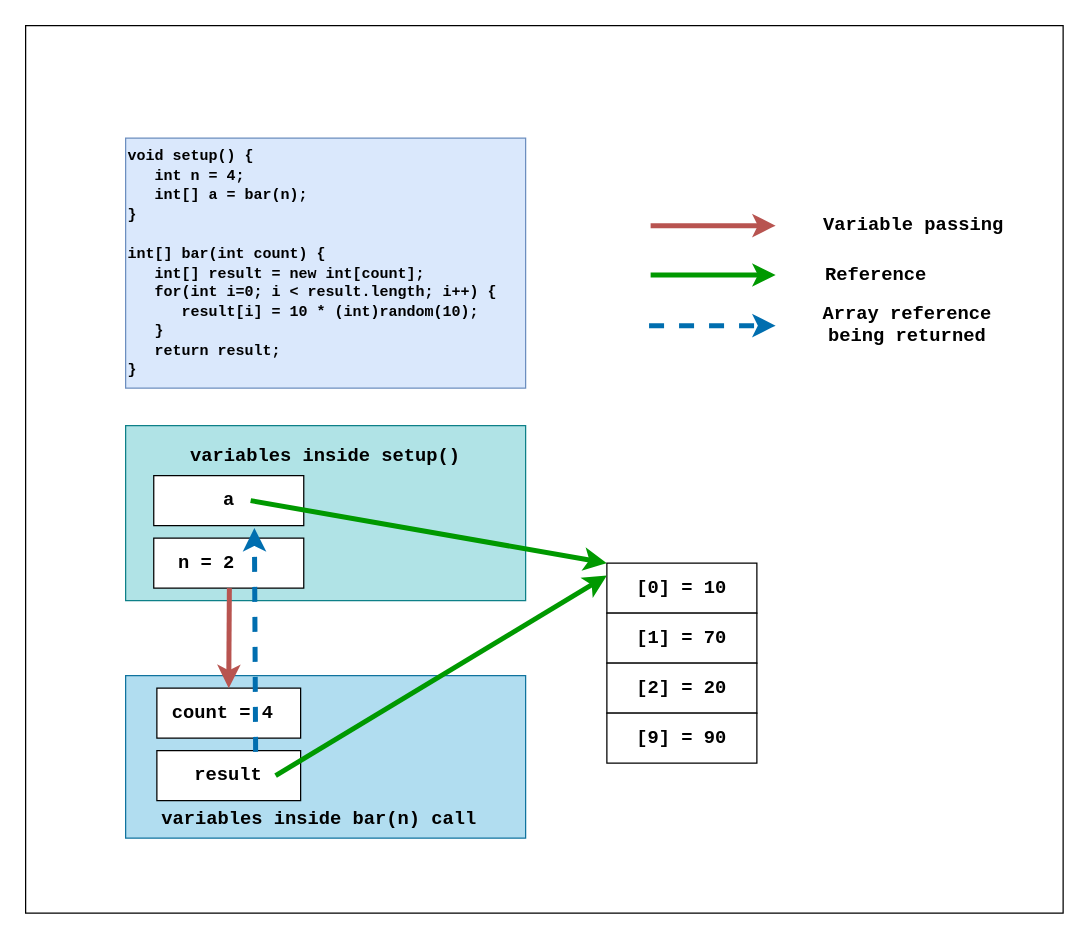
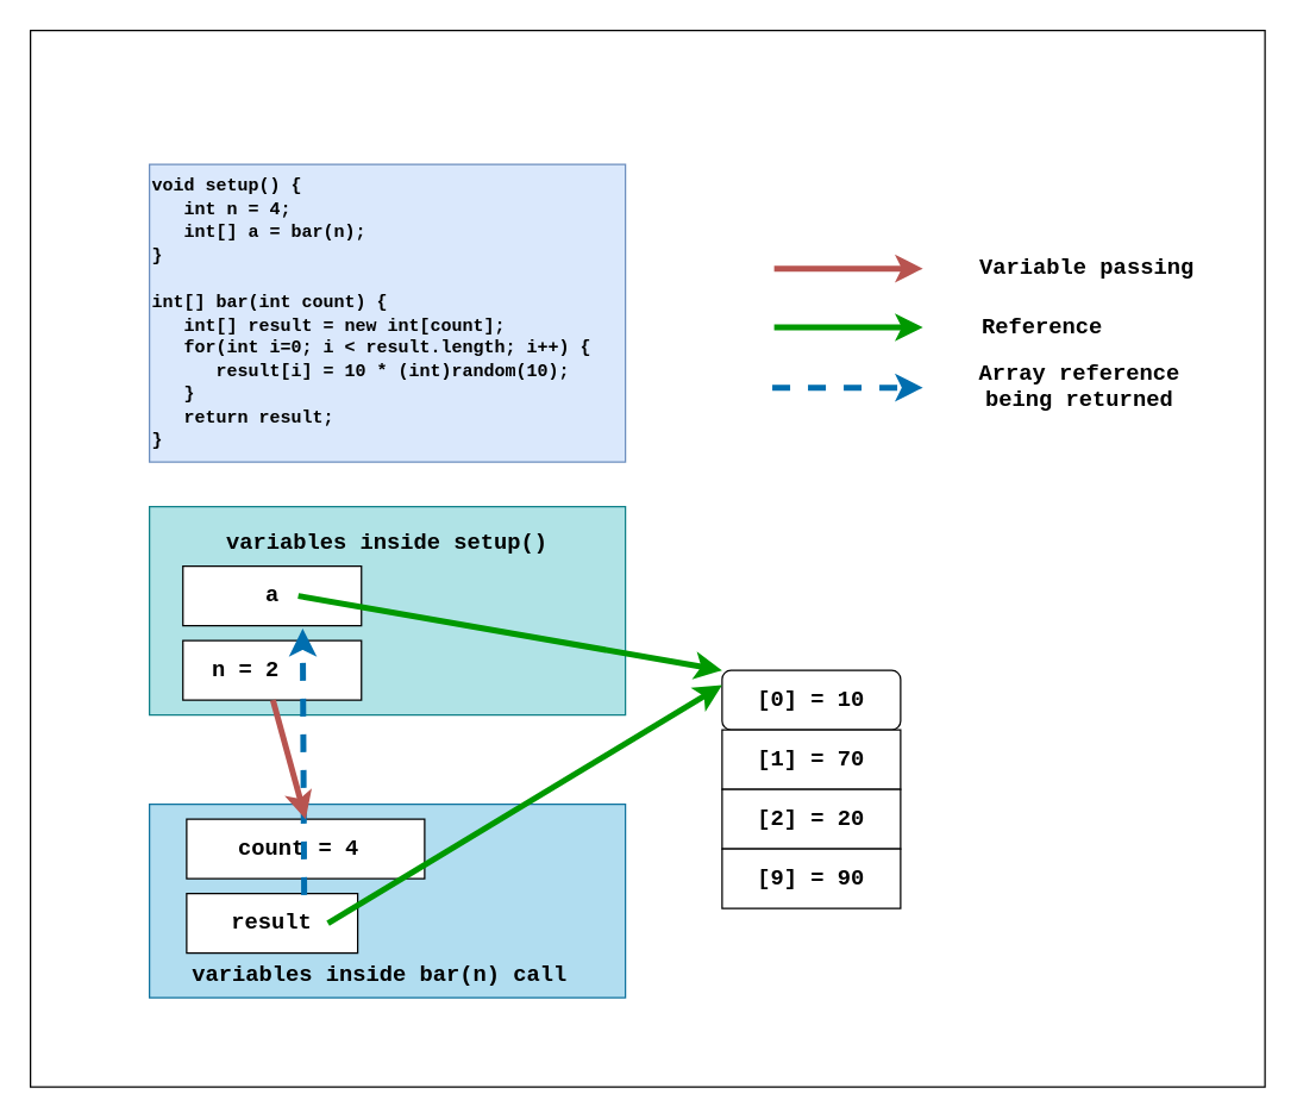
  <mxCell id="0" />
  <mxCell id="1" parent="0" />
  <mxCell id="2" value="" style="rounded=0;whiteSpace=wrap;html=1;fontFamily=Courier New;fontSize=13;fontColor=#000000;align=center;" parent="1" vertex="1"><mxGeometry x="20" y="20" width="830" height="710" as="geometry" /></mxCell>
  <mxCell id="3" value="&lt;font style=&quot;font-size: 12px&quot;&gt;void setup() {&lt;br&gt;&amp;nbsp; &amp;nbsp;int n = 4;&lt;br&gt;&amp;nbsp; &amp;nbsp;int[] a = bar(n);&lt;br&gt;}&lt;br&gt;&lt;br&gt;int[] bar(int count) {&lt;br&gt;&amp;nbsp; &amp;nbsp;int[] result = new int[count];&lt;br&gt;&amp;nbsp; &amp;nbsp;for(int i=0; i &amp;lt; result.length; i++) {&lt;br&gt;&amp;nbsp; &amp;nbsp; &amp;nbsp; result[i] = 10 * (int)random(10);&lt;br&gt;&amp;nbsp; &amp;nbsp;}&lt;br&gt;&amp;nbsp; &amp;nbsp;return result;&lt;br&gt;}&lt;/font&gt;" style="text;html=1;strokeColor=#6c8ebf;fillColor=#dae8fc;align=left;verticalAlign=middle;whiteSpace=wrap;rounded=0;fontStyle=1;fontFamily=Courier New;fontSize=13;" parent="1" vertex="1"><mxGeometry x="100" y="110" width="320" height="200" as="geometry" /></mxCell>
  <mxCell id="4" value="" style="rounded=0;whiteSpace=wrap;html=1;fontFamily=Courier New;fontSize=15;align=center;fillColor=#b0e3e6;strokeColor=#0e8088;" parent="1" vertex="1"><mxGeometry x="100" y="340" width="320" height="140" as="geometry" /></mxCell>
  <mxCell id="5" value="a" style="rounded=0;whiteSpace=wrap;html=1;fontFamily=Courier New;align=center;fontSize=15;fontStyle=1" parent="1" vertex="1"><mxGeometry x="122.5" y="380" width="120" height="40" as="geometry" /></mxCell>
  <mxCell id="6" value="" style="endArrow=classic;html=1;rounded=0;fontFamily=Courier New;fontSize=15;fontStyle=0;entryX=0;entryY=0;entryDx=0;entryDy=0;exitX=0.646;exitY=0.5;exitDx=0;exitDy=0;exitPerimeter=0;strokeColor=#009900;strokeWidth=4;" parent="1" source="5" target="7" edge="1"><mxGeometry width="50" height="50" relative="1" as="geometry"><mxPoint x="215" y="414.5" as="sourcePoint" /><mxPoint x="325" y="414.5" as="targetPoint" /></mxGeometry></mxCell>
- <mxCell id="7" value="[0] = 10" style="rounded=0;whiteSpace=wrap;html=1;fontFamily=Courier New;align=center;fontSize=15;fontStyle=1" parent="1" vertex="1"><mxGeometry x="485" y="450" width="120" height="40" as="geometry" /></mxCell>
+ <mxCell id="7" value="[0] = 10" style="whiteSpace=wrap;html=1;fontFamily=Courier New;align=center;fontSize=15;fontStyle=1;rounded=1;" parent="1" vertex="1"><mxGeometry x="485" y="450" width="120" height="40" as="geometry" /></mxCell>
  <mxCell id="8" style="edgeStyle=orthogonalEdgeStyle;rounded=0;orthogonalLoop=1;jettySize=auto;html=1;exitX=0.5;exitY=1;exitDx=0;exitDy=0;fontFamily=Courier New;fontSize=15;fontStyle=1" parent="1" source="7" target="7" edge="1"><mxGeometry relative="1" as="geometry" /></mxCell>
  <mxCell id="9" value="[1] = 70" style="rounded=0;whiteSpace=wrap;html=1;fontFamily=Courier New;align=center;fontSize=15;fontStyle=1" parent="1" vertex="1"><mxGeometry x="485" y="490" width="120" height="40" as="geometry" /></mxCell>
  <mxCell id="10" value="[2] = 20" style="rounded=0;whiteSpace=wrap;html=1;fontFamily=Courier New;align=center;fontSize=15;fontStyle=1" parent="1" vertex="1"><mxGeometry x="485" y="530" width="120" height="40" as="geometry" /></mxCell>
  <mxCell id="11" value="[9] = 90" style="rounded=0;whiteSpace=wrap;html=1;fontFamily=Courier New;align=center;fontSize=15;fontStyle=1" parent="1" vertex="1"><mxGeometry x="485" y="570" width="120" height="40" as="geometry" /></mxCell>
  <mxCell id="12" value="variables inside setup()" style="text;html=1;strokeColor=none;fillColor=none;align=center;verticalAlign=middle;whiteSpace=wrap;rounded=0;fontFamily=Courier New;fontSize=15;fontStyle=1" parent="1" vertex="1"><mxGeometry x="150" y="350" width="220" height="30" as="geometry" /></mxCell>
  <mxCell id="13" value="" style="rounded=0;whiteSpace=wrap;html=1;fontFamily=Courier New;fontSize=15;align=center;fillColor=#b1ddf0;strokeColor=#10739e;" parent="1" vertex="1"><mxGeometry x="100" y="540" width="320" height="130" as="geometry" /></mxCell>
- <mxCell id="14" value="count = 4&amp;nbsp;" style="rounded=0;whiteSpace=wrap;html=1;fontFamily=Courier New;align=center;fontSize=15;fontStyle=1" parent="1" vertex="1"><mxGeometry x="125" y="550" width="115" height="40" as="geometry" /></mxCell>
+ <mxCell id="14" value="count = 4&amp;nbsp;" style="rounded=0;whiteSpace=wrap;html=1;fontFamily=Courier New;align=center;fontSize=15;fontStyle=1" parent="1" vertex="1"><mxGeometry x="125" y="550" width="160" height="40" as="geometry" /></mxCell>
  <mxCell id="15" value="variables inside bar(n) call" style="text;html=1;strokeColor=none;fillColor=none;align=center;verticalAlign=middle;whiteSpace=wrap;rounded=0;fontFamily=Courier New;fontSize=15;fontStyle=1" parent="1" vertex="1"><mxGeometry x="120" y="640" width="270" height="30" as="geometry" /></mxCell>
  <mxCell id="16" value="result" style="rounded=0;whiteSpace=wrap;html=1;fontFamily=Courier New;align=center;fontSize=15;fontStyle=1" parent="1" vertex="1"><mxGeometry x="125" y="600" width="115" height="40" as="geometry" /></mxCell>
  <mxCell id="17" value="n = 2&amp;nbsp; &amp;nbsp;&amp;nbsp;" style="rounded=0;whiteSpace=wrap;html=1;fontFamily=Courier New;align=center;fontSize=15;fontStyle=1" parent="1" vertex="1"><mxGeometry x="122.5" y="430" width="120" height="40" as="geometry" /></mxCell>
  <mxCell id="18" value="" style="endArrow=classic;html=1;rounded=0;fontFamily=Courier New;fontSize=15;fontColor=#CC99FF;dashed=1;strokeWidth=4;fillColor=#1ba1e2;strokeColor=#006EAF;exitX=0.687;exitY=0.025;exitDx=0;exitDy=0;entryX=0.671;entryY=1.05;entryDx=0;entryDy=0;entryPerimeter=0;exitPerimeter=0;" parent="1" source="16" target="5" edge="1"><mxGeometry width="50" height="50" relative="1" as="geometry"><mxPoint x="150" y="610" as="sourcePoint" /><mxPoint x="150" y="390" as="targetPoint" /></mxGeometry></mxCell>
  <mxCell id="19" value="" style="endArrow=classic;html=1;rounded=0;fontFamily=Courier New;fontSize=15;fontColor=#CC99FF;entryX=0.5;entryY=0;entryDx=0;entryDy=0;fontStyle=1;strokeWidth=4;fillColor=#f8cecc;strokeColor=#b85450;" parent="1" target="14" edge="1"><mxGeometry width="50" height="50" relative="1" as="geometry"><mxPoint x="183" y="470" as="sourcePoint" /><mxPoint y="280" as="targetPoint" x="60" /></mxGeometry></mxCell>
  <mxCell id="20" value="" style="endArrow=classic;html=1;rounded=0;fontFamily=Courier New;fontSize=15;fontColor=#CC99FF;fontStyle=1;strokeWidth=4;fillColor=#f8cecc;strokeColor=#b85450;" parent="1" edge="1"><mxGeometry width="50" height="50" relative="1" as="geometry"><mxPoint x="520" y="180" as="sourcePoint" /><mxPoint x="620" y="180" as="targetPoint" /></mxGeometry></mxCell>
  <mxCell id="21" value="Variable passing" style="text;html=1;align=center;verticalAlign=middle;resizable=0;points=[];autosize=1;strokeColor=none;fillColor=none;fontSize=15;fontFamily=Courier New;fontColor=#000000;fontStyle=1" parent="1" vertex="1"><mxGeometry x="650" y="170" width="160" height="20" as="geometry" /></mxCell>
  <mxCell id="22" value="" style="endArrow=classic;html=1;rounded=0;fontFamily=Courier New;fontSize=15;fontStyle=0;exitX=0.75;exitY=0.5;exitDx=0;exitDy=0;exitPerimeter=0;strokeColor=#009900;strokeWidth=4;" parent="1" edge="1"><mxGeometry width="50" height="50" relative="1" as="geometry"><mxPoint x="520" y="219.5" as="sourcePoint" /><mxPoint x="620" y="219.5" as="targetPoint" /></mxGeometry></mxCell>
  <mxCell id="23" value="Reference" style="text;html=1;align=center;verticalAlign=middle;resizable=0;points=[];autosize=1;strokeColor=none;fillColor=none;fontSize=15;fontFamily=Courier New;fontColor=#000000;fontStyle=1" parent="1" vertex="1"><mxGeometry x="650" y="210" width="100" height="20" as="geometry" /></mxCell>
  <mxCell id="24" value="" style="endArrow=classic;html=1;rounded=0;fontFamily=Courier New;fontSize=15;fontColor=#CC99FF;exitX=0.75;exitY=0;exitDx=0;exitDy=0;dashed=1;strokeWidth=4;fillColor=#1ba1e2;strokeColor=#006EAF;" parent="1" edge="1"><mxGeometry width="50" height="50" relative="1" as="geometry"><mxPoint x="518.75" y="260" as="sourcePoint" /><mxPoint x="620" y="260" as="targetPoint" /></mxGeometry></mxCell>
  <mxCell id="25" value="Array reference&lt;br&gt;being returned" style="text;html=1;align=center;verticalAlign=middle;resizable=0;points=[];autosize=1;strokeColor=none;fillColor=none;fontSize=15;fontFamily=Courier New;fontColor=#000000;fontStyle=1" parent="1" vertex="1"><mxGeometry x="650" y="240" width="150" height="40" as="geometry" /></mxCell>
  <mxCell id="26" value="" style="endArrow=classic;html=1;rounded=0;fontFamily=Courier New;fontSize=15;fontStyle=0;entryX=0;entryY=0.25;entryDx=0;entryDy=0;exitX=0.826;exitY=0.5;exitDx=0;exitDy=0;exitPerimeter=0;strokeColor=#009900;strokeWidth=4;" parent="1" source="16" target="7" edge="1"><mxGeometry width="50" height="50" relative="1" as="geometry"><mxPoint x="215" y="614.5" as="sourcePoint" /><mxPoint x="485" y="650" as="targetPoint" /></mxGeometry></mxCell>
